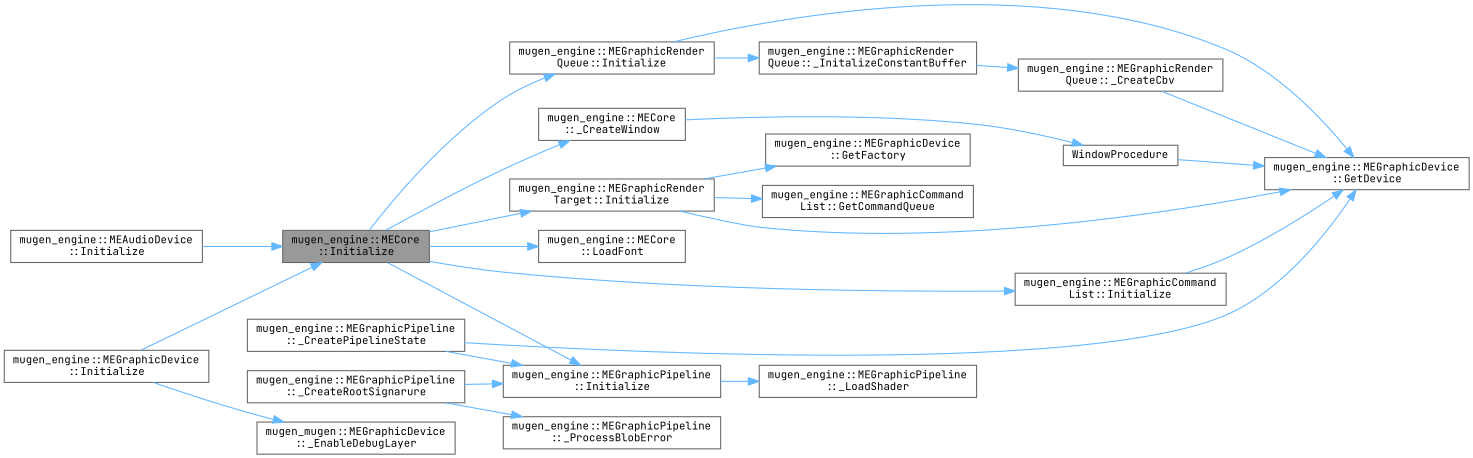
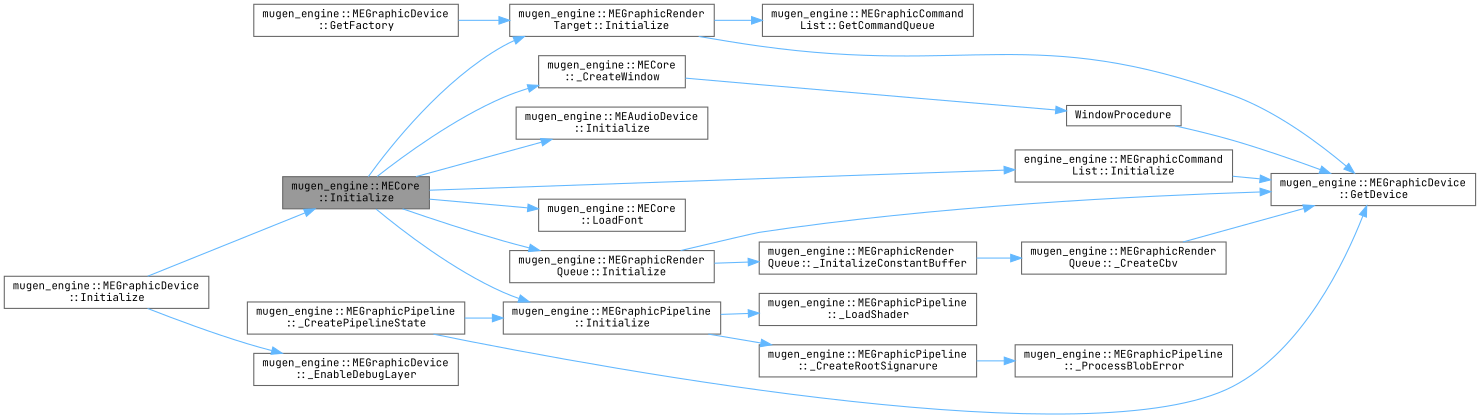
  digraph {
    fontname="JetBrains Mono"
    rankdir=LR
    node [color=grey40 fillcolor=white fontname="JetBrains Mono" fontsize=10 shape=box style=filled]
    edge [color=steelblue1 fontname="JetBrains Mono" fontsize=10 labelfontname=Helvetica labelfontsize=10 style=solid]
    n1 [color=gray40 fillcolor=grey60 fontcolor=black height=0.2 label="mugen_engine::MECore\l::Initialize" width=0.4]
    n2 [height=0.2 label="mugen_engine::MECore\l::_CreateWindow" width=0.4]
    n3 [height=0.2 label="mugen_engine::MEAudioDevice\l::Initialize" width=0.4]
-   n4 [height=0.2 label="mugen_engine::MEGraphicCommand\lList::Initialize" width=0.4]
+   n4 [height=0.2 label="engine_engine::MEGraphicCommand\lList::Initialize" width=0.4]
    n5 [height=0.2 label="mugen_engine::MEGraphicPipeline\l::Initialize" width=0.4]
    n6 [height=0.2 label="mugen_engine::MEGraphicRender\lTarget::Initialize" width=0.4]
    n7 [height=0.2 label="mugen_engine::MEGraphicRender\lQueue::Initialize" width=0.4]
    n8 [height=0.2 label="mugen_engine::MECore\l::LoadFont" width=0.4]
    n9 [height=0.2 label=WindowProcedure width=0.4]
    n10 [height=0.2 label="mugen_engine::MEGraphicDevice\l::Initialize" width=0.4]
-   n11 [height=0.2 label="mugen_mugen::MEGraphicDevice\l::_EnableDebugLayer" width=0.4]
+   n11 [height=0.2 label="mugen_engine::MEGraphicDevice\l::_EnableDebugLayer" width=0.4]
    n12 [height=0.2 label="mugen_engine::MEGraphicDevice\l::GetDevice" width=0.4]
    n13 [height=0.2 label="mugen_engine::MEGraphicPipeline\l::_CreateRootSignarure" width=0.4]
    n14 [height=0.2 label="mugen_engine::MEGraphicPipeline\l::_LoadShader" width=0.4]
    n15 [height=0.2 label="mugen_engine::MEGraphicCommand\lList::GetCommandQueue" width=0.4]
    n16 [height=0.2 label="mugen_engine::MEGraphicDevice\l::GetFactory" width=0.4]
    n17 [height=0.2 label="mugen_engine::MEGraphicRender\lQueue::_InitalizeConstantBuffer" width=0.4]
    n18 [height=0.2 label="mugen_engine::MEGraphicPipeline\l::_CreatePipelineState" width=0.4]
    n19 [height=0.2 label="mugen_engine::MEGraphicPipeline\l::_ProcessBlobError" width=0.4]
    n20 [height=0.2 label="mugen_engine::MEGraphicRender\lQueue::_CreateCbv" width=0.4]
    n1 -> n2
-   n3 -> n1
+   n1 -> n3
    n1 -> n4
    n1 -> n5
    n1 -> n6
    n1 -> n7
    n1 -> n8
    n2 -> n9
    n4 -> n12
-   n13 -> n5
+   n5 -> n13
    n5 -> n14
    n6 -> n12
    n6 -> n15
-   n6 -> n16
+   n16 -> n6
    n7 -> n12
    n7 -> n17
    n9 -> n12
    n10 -> n1
    n10 -> n11
    n13 -> n19
    n17 -> n20
    n18 -> n5
    n18 -> n12
    n20 -> n12
  }
